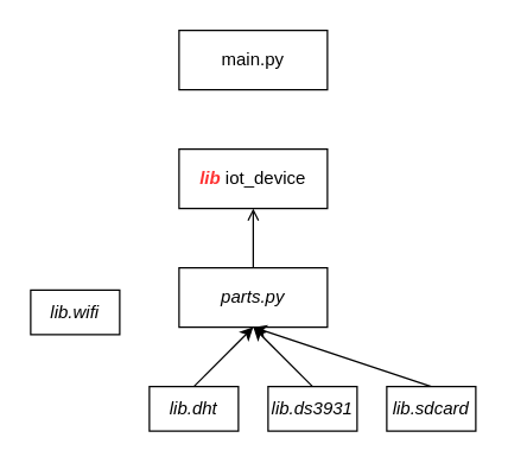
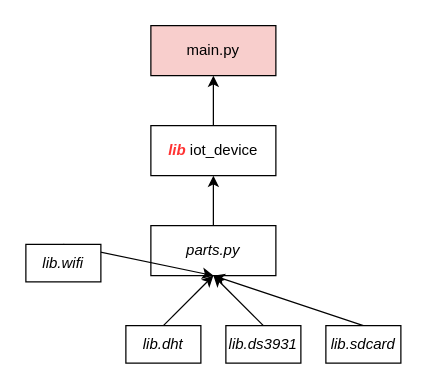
  <mxCell id="0" />
  <mxCell id="1" parent="0" />
- <mxCell id="2" value="main.py" style="rounded=0;whiteSpace=wrap;html=1;" vertex="1" parent="1"><mxGeometry x="120" y="20" width="100" height="40" as="geometry" /></mxCell>
+ <mxCell id="2" value="main.py" style="rounded=0;whiteSpace=wrap;html=1;fillColor=#f8cecc;" vertex="1" parent="1"><mxGeometry x="120" y="20" width="100" height="40" as="geometry" /></mxCell>
+ <mxCell id="3" style="edgeStyle=orthogonalEdgeStyle;rounded=0;orthogonalLoop=1;jettySize=auto;html=1;exitX=0.5;exitY=0;exitDx=0;exitDy=0;entryX=0.5;entryY=1;entryDx=0;entryDy=0;" edge="1" parent="1" source="4" target="2"><mxGeometry relative="1" as="geometry" /></mxCell>
  <mxCell id="4" value="&lt;font color=&quot;#ff3333&quot;&gt;&lt;b&gt;&lt;i&gt;lib&lt;/i&gt;&lt;/b&gt;&lt;/font&gt; iot_device" style="rounded=0;whiteSpace=wrap;html=1;" vertex="1" parent="1"><mxGeometry x="120" y="100" width="100" height="40" as="geometry" /></mxCell>
- <mxCell id="5" style="edgeStyle=orthogonalEdgeStyle;rounded=0;orthogonalLoop=1;jettySize=auto;html=1;exitX=0.5;exitY=0;exitDx=0;exitDy=0;entryX=0.5;entryY=1;entryDx=0;entryDy=0;endArrow=open;" edge="1" parent="1" source="6" target="4"><mxGeometry relative="1" as="geometry" /></mxCell>
+ <mxCell id="5" style="edgeStyle=orthogonalEdgeStyle;rounded=0;orthogonalLoop=1;jettySize=auto;html=1;exitX=0.5;exitY=0;exitDx=0;exitDy=0;entryX=0.5;entryY=1;entryDx=0;entryDy=0;" edge="1" parent="1" source="6" target="4"><mxGeometry relative="1" as="geometry" /></mxCell>
  <mxCell id="6" value="&lt;font&gt;&lt;span&gt;&lt;i&gt;parts.py&lt;/i&gt;&lt;/span&gt;&lt;/font&gt;" style="rounded=0;whiteSpace=wrap;html=1;fontColor=#000000;fontStyle=0" vertex="1" parent="1"><mxGeometry x="120" y="180" width="100" height="40" as="geometry" /></mxCell>
  <mxCell id="7" style="rounded=0;orthogonalLoop=1;jettySize=auto;html=1;exitX=0.5;exitY=0;exitDx=0;exitDy=0;" edge="1" parent="1" source="8"><mxGeometry relative="1" as="geometry"><mxPoint x="170" y="220" as="targetPoint" /></mxGeometry></mxCell>
  <mxCell id="8" value="&lt;font&gt;&lt;span&gt;&lt;i&gt;lib.dht&lt;/i&gt;&lt;/span&gt;&lt;/font&gt;" style="rounded=0;whiteSpace=wrap;html=1;fontColor=#000000;fontStyle=0" vertex="1" parent="1"><mxGeometry x="100" y="260" width="60" height="30" as="geometry" /></mxCell>
+ <mxCell id="9" style="rounded=0;orthogonalLoop=1;jettySize=auto;html=1;exitX=0.5;exitY=0;exitDx=0;exitDy=0;entryX=0.5;entryY=1;entryDx=0;entryDy=0;" edge="1" parent="1" source="10" target="6"><mxGeometry relative="1" as="geometry" /></mxCell>
  <mxCell id="10" value="&lt;font&gt;&lt;span&gt;&lt;i&gt;lib.wifi&lt;/i&gt;&lt;/span&gt;&lt;/font&gt;" style="rounded=0;whiteSpace=wrap;html=1;fontColor=#000000;fontStyle=0" vertex="1" parent="1"><mxGeometry x="20" y="195" width="60" height="30" as="geometry" /></mxCell>
  <mxCell id="11" style="rounded=0;orthogonalLoop=1;jettySize=auto;html=1;exitX=0.5;exitY=0;exitDx=0;exitDy=0;" edge="1" parent="1" source="12"><mxGeometry relative="1" as="geometry"><mxPoint x="170" y="220" as="targetPoint" /></mxGeometry></mxCell>
  <mxCell id="12" value="&lt;i&gt;lib.ds3931&lt;/i&gt;" style="rounded=0;whiteSpace=wrap;html=1;fontColor=#000000;fontStyle=0" vertex="1" parent="1"><mxGeometry x="180" y="260" width="60" height="30" as="geometry" /></mxCell>
  <mxCell id="13" style="rounded=0;orthogonalLoop=1;jettySize=auto;html=1;exitX=0.5;exitY=0;exitDx=0;exitDy=0;" edge="1" parent="1" source="14"><mxGeometry relative="1" as="geometry"><mxPoint x="170" y="220" as="targetPoint" /></mxGeometry></mxCell>
  <mxCell id="14" value="&lt;font&gt;&lt;span&gt;&lt;i&gt;lib.sdcard&lt;/i&gt;&lt;/span&gt;&lt;/font&gt;" style="rounded=0;whiteSpace=wrap;html=1;fontColor=#000000;fontStyle=0" vertex="1" parent="1"><mxGeometry x="260" y="260" width="60" height="30" as="geometry" /></mxCell>
